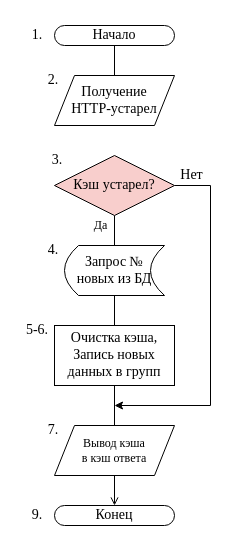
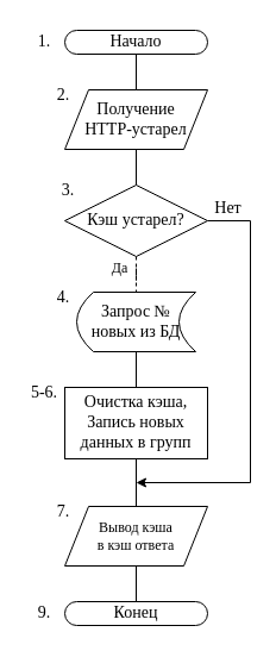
  <mxCell id="0" />
  <mxCell id="1" parent="0" />
  <mxCell id="2" style="edgeStyle=orthogonalEdgeStyle;rounded=0;orthogonalLoop=1;jettySize=auto;html=1;exitX=0.5;exitY=1;exitDx=0;exitDy=0;fontFamily=Times New Roman;fontSize=14;endArrow=none;endFill=0;" parent="1" source="3" target="5" edge="1"><mxGeometry relative="1" as="geometry" /></mxCell>
  <mxCell id="3" value="Начало" style="rounded=1;whiteSpace=wrap;html=1;fontSize=14;fontFamily=Times New Roman;arcSize=50;" parent="1" vertex="1"><mxGeometry x="54" y="25" width="120" height="20" as="geometry" /></mxCell>
+ <mxCell id="4" style="edgeStyle=orthogonalEdgeStyle;rounded=0;orthogonalLoop=1;jettySize=auto;html=1;exitX=0.5;exitY=1;exitDx=0;exitDy=0;fontFamily=Times New Roman;fontSize=14;endArrow=none;endFill=0;" parent="1" source="5" target="8" edge="1"><mxGeometry relative="1" as="geometry" /></mxCell>
  <mxCell id="5" value="&lt;div&gt;Получение&lt;br&gt;&lt;/div&gt;&lt;div&gt;HTTP-устарел&lt;/div&gt;" style="shape=parallelogram;perimeter=parallelogramPerimeter;whiteSpace=wrap;html=1;fixedSize=1;fontFamily=Times New Roman;fontSize=14;" parent="1" vertex="1"><mxGeometry x="54" y="75" width="120" height="50" as="geometry" /></mxCell>
- <mxCell id="6" value="Да" style="edgeStyle=orthogonalEdgeStyle;rounded=0;orthogonalLoop=1;jettySize=auto;html=1;exitX=0.5;exitY=1;exitDx=0;exitDy=0;fontFamily=Times New Roman;fontSize=12;endArrow=none;endFill=0;" parent="1" source="8" target="18" edge="1"><mxGeometry x="0.2" y="-14" relative="1" as="geometry"><mxPoint as="offset" /><mxPoint x="-80" y="225" as="targetPoint" /></mxGeometry></mxCell>
+ <mxCell id="6" value="Да" style="edgeStyle=orthogonalEdgeStyle;rounded=0;orthogonalLoop=1;jettySize=auto;html=1;exitX=0.5;exitY=1;exitDx=0;exitDy=0;fontFamily=Times New Roman;fontSize=12;endArrow=none;endFill=0;dashed=1;" parent="1" source="8" target="18" edge="1"><mxGeometry x="0.2" y="-14" relative="1" as="geometry"><mxPoint as="offset" /><mxPoint x="-80" y="225" as="targetPoint" /></mxGeometry></mxCell>
  <mxCell id="7" value="Нет" style="edgeStyle=orthogonalEdgeStyle;rounded=0;orthogonalLoop=1;jettySize=auto;html=1;exitX=1;exitY=0.5;exitDx=0;exitDy=0;fontFamily=Times New Roman;fontSize=14;endArrow=classic;endFill=1;" parent="1" source="8" edge="1"><mxGeometry x="-0.904" y="10" relative="1" as="geometry"><mxPoint as="offset" /><mxPoint x="114" y="405" as="targetPoint" /><Array as="points"><mxPoint x="210" y="185" /><mxPoint x="210" y="405" /></Array></mxGeometry></mxCell>
- <mxCell id="8" value="Кэш устарел?" style="rhombus;whiteSpace=wrap;html=1;fontFamily=Times New Roman;fontSize=14;fillColor=#f8cecc;" parent="1" vertex="1"><mxGeometry x="54" y="155" width="120" height="60" as="geometry" /></mxCell>
- <mxCell id="9" style="edgeStyle=orthogonalEdgeStyle;rounded=0;orthogonalLoop=1;jettySize=auto;html=1;exitX=0.5;exitY=1;exitDx=0;exitDy=0;entryX=0.5;entryY=0;entryDx=0;entryDy=0;fontFamily=Times New Roman;fontSize=12;endArrow=open;endFill=0;" parent="1" source="10" target="11" edge="1"><mxGeometry relative="1" as="geometry" /></mxCell>
+ <mxCell id="8" value="Кэш устарел?" style="rhombus;whiteSpace=wrap;html=1;fontFamily=Times New Roman;fontSize=14;" parent="1" vertex="1"><mxGeometry x="54" y="155" width="120" height="60" as="geometry" /></mxCell>
+ <mxCell id="9" style="edgeStyle=orthogonalEdgeStyle;rounded=0;orthogonalLoop=1;jettySize=auto;html=1;exitX=0.5;exitY=1;exitDx=0;exitDy=0;entryX=0.5;entryY=0;entryDx=0;entryDy=0;fontFamily=Times New Roman;fontSize=12;endArrow=none;endFill=0;" parent="1" source="10" target="11" edge="1"><mxGeometry relative="1" as="geometry" /></mxCell>
  <mxCell id="10" value="&lt;div&gt;Вывод кэша&lt;/div&gt;&lt;div&gt;в кэш ответа&lt;br&gt;&lt;/div&gt;" style="shape=parallelogram;perimeter=parallelogramPerimeter;whiteSpace=wrap;html=1;fixedSize=1;fontFamily=Times New Roman;fontSize=12;" parent="1" vertex="1"><mxGeometry x="54" y="425" width="120" height="50" as="geometry" /></mxCell>
  <mxCell id="11" value="Конец" style="rounded=1;whiteSpace=wrap;html=1;fontSize=14;fontFamily=Times New Roman;arcSize=50;" parent="1" vertex="1"><mxGeometry x="54" y="505" width="120" height="20" as="geometry" /></mxCell>
  <mxCell id="12" value="1." style="text;html=1;strokeColor=none;fillColor=none;align=center;verticalAlign=middle;whiteSpace=wrap;rounded=0;fontFamily=Times New Roman;fontSize=14;" parent="1" vertex="1"><mxGeometry x="20" y="20" width="34" height="30" as="geometry" /></mxCell>
  <mxCell id="13" value="2." style="text;html=1;strokeColor=none;fillColor=none;align=center;verticalAlign=middle;whiteSpace=wrap;rounded=0;fontFamily=Times New Roman;fontSize=14;" parent="1" vertex="1"><mxGeometry x="36" y="65" width="34" height="30" as="geometry" /></mxCell>
  <mxCell id="14" value="3." style="text;html=1;strokeColor=none;fillColor=none;align=center;verticalAlign=middle;whiteSpace=wrap;rounded=0;fontFamily=Times New Roman;fontSize=14;" parent="1" vertex="1"><mxGeometry x="40" y="145" width="34" height="30" as="geometry" /></mxCell>
  <mxCell id="15" value="7." style="text;html=1;strokeColor=none;fillColor=none;align=center;verticalAlign=middle;whiteSpace=wrap;rounded=0;fontFamily=Times New Roman;fontSize=14;" parent="1" vertex="1"><mxGeometry x="36" y="415" width="34" height="30" as="geometry" /></mxCell>
  <mxCell id="16" value="9." style="text;html=1;strokeColor=none;fillColor=none;align=center;verticalAlign=middle;whiteSpace=wrap;rounded=0;fontFamily=Times New Roman;fontSize=14;" parent="1" vertex="1"><mxGeometry x="20" y="500" width="34" height="30" as="geometry" /></mxCell>
  <mxCell id="17" style="edgeStyle=orthogonalEdgeStyle;rounded=0;orthogonalLoop=1;jettySize=auto;html=1;exitX=0.5;exitY=1;exitDx=0;exitDy=0;entryX=0.5;entryY=0;entryDx=0;entryDy=0;fontFamily=Times New Roman;fontSize=14;endArrow=none;endFill=0;" edge="1" parent="1" source="18" target="21"><mxGeometry relative="1" as="geometry" /></mxCell>
  <mxCell id="18" value="&lt;div&gt;Запрос №&lt;br&gt;&lt;/div&gt;&lt;div&gt;новых из БД&lt;br&gt;&lt;/div&gt;" style="shape=dataStorage;whiteSpace=wrap;html=1;fixedSize=1;fontSize=14;fontFamily=Times New Roman;size=14.0;" vertex="1" parent="1"><mxGeometry x="64" y="245" width="100" height="50" as="geometry" /></mxCell>
  <mxCell id="19" value="4." style="text;html=1;strokeColor=none;fillColor=none;align=center;verticalAlign=middle;whiteSpace=wrap;rounded=0;fontFamily=Times New Roman;fontSize=14;" vertex="1" parent="1"><mxGeometry x="36" y="235" width="34" height="30" as="geometry" /></mxCell>
  <mxCell id="20" style="edgeStyle=orthogonalEdgeStyle;rounded=0;orthogonalLoop=1;jettySize=auto;html=1;exitX=0.5;exitY=1;exitDx=0;exitDy=0;fontFamily=Times New Roman;fontSize=14;endArrow=none;endFill=0;" edge="1" parent="1" source="21" target="10"><mxGeometry relative="1" as="geometry" /></mxCell>
  <mxCell id="21" value="&lt;div&gt;Очистка кэша,&lt;/div&gt;&lt;div&gt;Запись новых данных в групп&lt;br&gt;&lt;/div&gt;" style="rounded=0;whiteSpace=wrap;html=1;fontFamily=Times New Roman;fontSize=14;" vertex="1" parent="1"><mxGeometry x="54" y="325" width="120" height="60" as="geometry" /></mxCell>
  <mxCell id="22" value="5-6." style="text;html=1;strokeColor=none;fillColor=none;align=center;verticalAlign=middle;whiteSpace=wrap;rounded=0;fontFamily=Times New Roman;fontSize=14;" vertex="1" parent="1"><mxGeometry x="20" y="315" width="34" height="30" as="geometry" /></mxCell>
